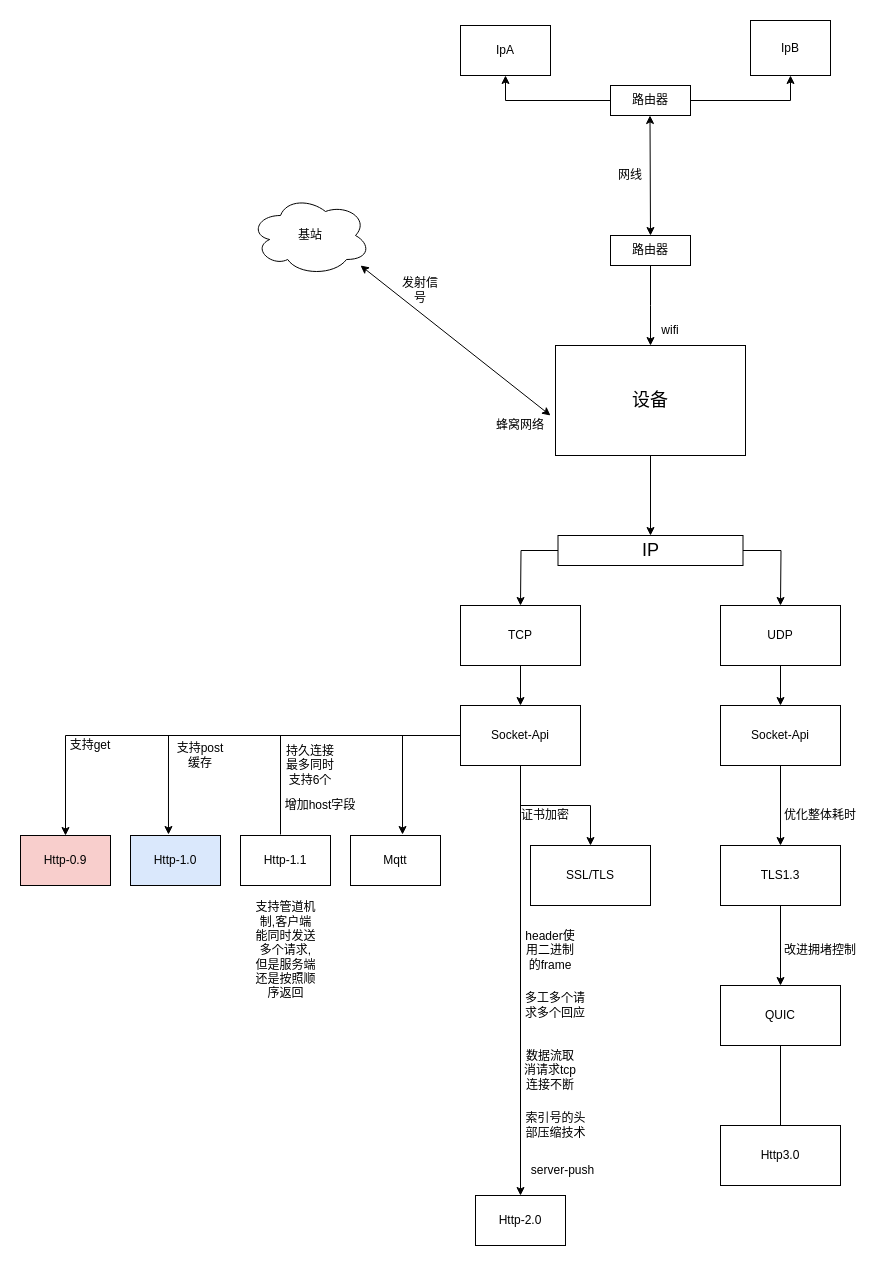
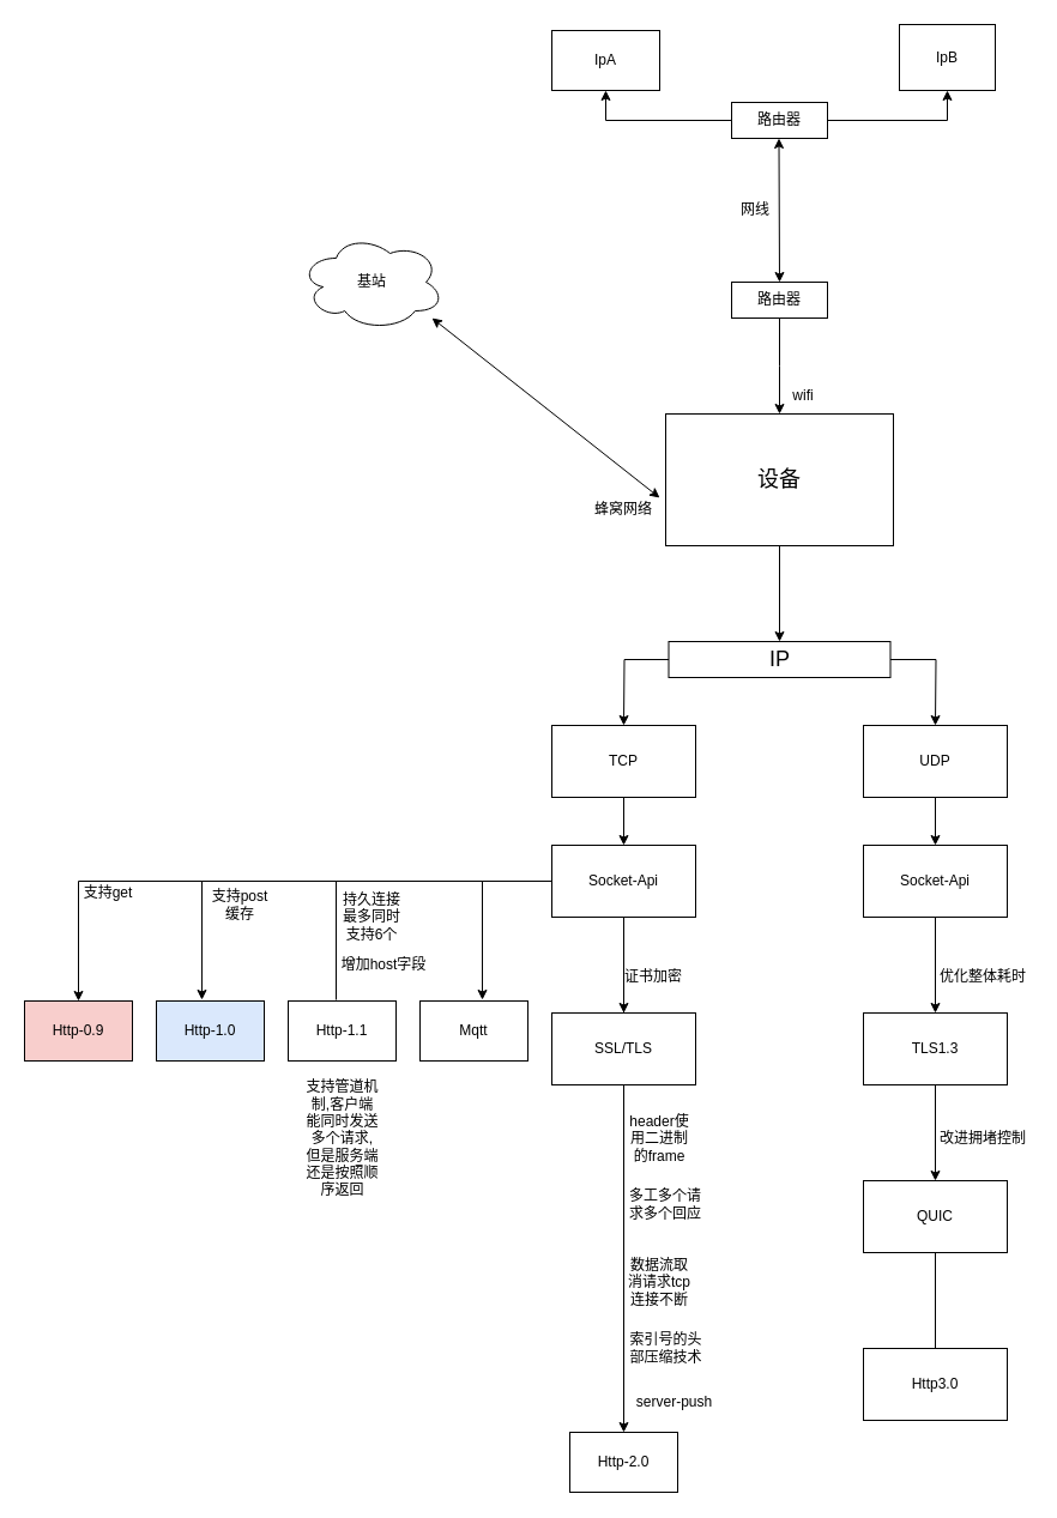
  <mxCell id="0" />
  <mxCell id="1" parent="0" />
  <mxCell id="2" style="edgeStyle=orthogonalEdgeStyle;rounded=0;orthogonalLoop=1;jettySize=auto;html=1;entryX=0.5;entryY=1;entryDx=0;entryDy=0;" parent="1" source="4" target="7" edge="1"><mxGeometry relative="1" as="geometry" /></mxCell>
  <mxCell id="3" style="edgeStyle=orthogonalEdgeStyle;rounded=0;orthogonalLoop=1;jettySize=auto;html=1;entryX=0.5;entryY=1;entryDx=0;entryDy=0;" parent="1" source="4" target="8" edge="1"><mxGeometry relative="1" as="geometry" /></mxCell>
  <mxCell id="4" value="路由器" style="rounded=0;whiteSpace=wrap;html=1;" parent="1" vertex="1"><mxGeometry x="610" y="85" width="80" height="30" as="geometry" /></mxCell>
  <mxCell id="5" value="" style="endArrow=classic;startArrow=classic;html=1;" parent="1" edge="1"><mxGeometry width="50" height="50" relative="1" as="geometry"><mxPoint x="650" y="235" as="sourcePoint" /><mxPoint x="649.5" y="115" as="targetPoint" /></mxGeometry></mxCell>
  <mxCell id="6" value="网线" style="text;html=1;strokeColor=none;fillColor=none;align=center;verticalAlign=middle;whiteSpace=wrap;rounded=0;" parent="1" vertex="1"><mxGeometry x="610" y="165" width="40" height="20" as="geometry" /></mxCell>
  <mxCell id="7" value="IpA" style="rounded=0;whiteSpace=wrap;html=1;" parent="1" vertex="1"><mxGeometry x="460" y="25" width="90" height="50" as="geometry" /></mxCell>
  <mxCell id="8" value="IpB" style="rounded=0;whiteSpace=wrap;html=1;" parent="1" vertex="1"><mxGeometry x="750" y="20" width="80" height="55" as="geometry" /></mxCell>
  <mxCell id="9" value="" style="edgeStyle=orthogonalEdgeStyle;rounded=0;orthogonalLoop=1;jettySize=auto;html=1;" parent="1" source="10" edge="1"><mxGeometry relative="1" as="geometry"><mxPoint x="650" y="345" as="targetPoint" /></mxGeometry></mxCell>
  <mxCell id="10" value="路由器" style="rounded=0;whiteSpace=wrap;html=1;" parent="1" vertex="1"><mxGeometry x="610" y="235" width="80" height="30" as="geometry" /></mxCell>
  <mxCell id="11" value="" style="edgeStyle=orthogonalEdgeStyle;rounded=0;orthogonalLoop=1;jettySize=auto;html=1;" edge="1" parent="1" source="12" target="15"><mxGeometry relative="1" as="geometry" /></mxCell>
  <mxCell id="12" value="&lt;font style=&quot;font-size: 18px&quot;&gt;设备&lt;/font&gt;" style="rounded=0;whiteSpace=wrap;html=1;" parent="1" vertex="1"><mxGeometry x="555" y="345" width="190" height="110" as="geometry" /></mxCell>
  <mxCell id="13" style="edgeStyle=orthogonalEdgeStyle;rounded=0;orthogonalLoop=1;jettySize=auto;html=1;" edge="1" parent="1" source="15"><mxGeometry relative="1" as="geometry"><mxPoint x="520" y="605" as="targetPoint" /></mxGeometry></mxCell>
  <mxCell id="14" style="edgeStyle=orthogonalEdgeStyle;rounded=0;orthogonalLoop=1;jettySize=auto;html=1;" edge="1" parent="1" source="15"><mxGeometry relative="1" as="geometry"><mxPoint x="780" y="605" as="targetPoint" /></mxGeometry></mxCell>
  <mxCell id="15" value="&lt;font style=&quot;font-size: 18px&quot;&gt;IP&lt;/font&gt;" style="rounded=0;whiteSpace=wrap;html=1;" vertex="1" parent="1"><mxGeometry x="557.5" y="535" width="185" height="30" as="geometry" /></mxCell>
  <mxCell id="16" value="wifi" style="text;html=1;strokeColor=none;fillColor=none;align=center;verticalAlign=middle;whiteSpace=wrap;rounded=0;" parent="1" vertex="1"><mxGeometry x="640" y="315" width="60" height="30" as="geometry" /></mxCell>
  <mxCell id="17" value="基站" style="ellipse;shape=cloud;whiteSpace=wrap;html=1;" parent="1" vertex="1"><mxGeometry x="250" y="195" width="120" height="80" as="geometry" /></mxCell>
  <mxCell id="18" value="" style="endArrow=classic;startArrow=classic;html=1;" parent="1" edge="1"><mxGeometry width="50" height="50" relative="1" as="geometry"><mxPoint x="550" y="415" as="sourcePoint" /><mxPoint x="360" y="265" as="targetPoint" /></mxGeometry></mxCell>
- <mxCell id="19" value="发射信号" style="text;html=1;strokeColor=none;fillColor=none;align=center;verticalAlign=middle;whiteSpace=wrap;rounded=0;" parent="1" vertex="1"><mxGeometry x="400" y="275" width="40" height="30" as="geometry" /></mxCell>
  <mxCell id="20" value="蜂窝网络" style="text;html=1;strokeColor=none;fillColor=none;align=center;verticalAlign=middle;whiteSpace=wrap;rounded=0;" parent="1" vertex="1"><mxGeometry x="490" y="415" width="60" height="20" as="geometry" /></mxCell>
  <mxCell id="21" value="" style="edgeStyle=orthogonalEdgeStyle;rounded=0;orthogonalLoop=1;jettySize=auto;html=1;" edge="1" parent="1" source="22" target="28"><mxGeometry relative="1" as="geometry" /></mxCell>
  <mxCell id="22" value="TCP" style="rounded=0;whiteSpace=wrap;html=1;" vertex="1" parent="1"><mxGeometry x="460" y="605" width="120" height="60" as="geometry" /></mxCell>
  <mxCell id="23" style="edgeStyle=orthogonalEdgeStyle;rounded=0;orthogonalLoop=1;jettySize=auto;html=1;entryX=0.5;entryY=0;entryDx=0;entryDy=0;exitX=0;exitY=0.5;exitDx=0;exitDy=0;" edge="1" parent="1" source="28" target="39"><mxGeometry relative="1" as="geometry" /></mxCell>
  <mxCell id="24" style="edgeStyle=orthogonalEdgeStyle;rounded=0;orthogonalLoop=1;jettySize=auto;html=1;entryX=0.422;entryY=-0.02;entryDx=0;entryDy=0;entryPerimeter=0;" edge="1" parent="1" target="41"><mxGeometry relative="1" as="geometry"><mxPoint x="280" y="834" as="sourcePoint" /><Array as="points"><mxPoint x="280" y="834" /><mxPoint x="280" y="735" /><mxPoint x="168" y="735" /></Array></mxGeometry></mxCell>
  <mxCell id="25" style="edgeStyle=orthogonalEdgeStyle;rounded=0;orthogonalLoop=1;jettySize=auto;html=1;entryX=0.5;entryY=0;entryDx=0;entryDy=0;" edge="1" parent="1" source="28" target="47"><mxGeometry relative="1" as="geometry" /></mxCell>
  <mxCell id="26" value="" style="edgeStyle=orthogonalEdgeStyle;rounded=0;orthogonalLoop=1;jettySize=auto;html=1;" edge="1" parent="1" source="28" target="29"><mxGeometry relative="1" as="geometry" /></mxCell>
  <mxCell id="27" style="edgeStyle=orthogonalEdgeStyle;rounded=0;orthogonalLoop=1;jettySize=auto;html=1;entryX=0.578;entryY=-0.02;entryDx=0;entryDy=0;entryPerimeter=0;" edge="1" parent="1" source="28" target="56"><mxGeometry relative="1" as="geometry" /></mxCell>
  <mxCell id="28" value="Socket-Api" style="rounded=0;whiteSpace=wrap;html=1;" vertex="1" parent="1"><mxGeometry x="460" y="705" width="120" height="60" as="geometry" /></mxCell>
- <mxCell id="29" value="SSL/TLS" style="rounded=0;whiteSpace=wrap;html=1;" vertex="1" parent="1"><mxGeometry x="530" y="845" width="120" height="60" as="geometry" /></mxCell>
+ <mxCell id="29" value="SSL/TLS" style="rounded=0;whiteSpace=wrap;html=1;" vertex="1" parent="1"><mxGeometry x="460" y="845" width="120" height="60" as="geometry" /></mxCell>
  <mxCell id="30" value="" style="edgeStyle=orthogonalEdgeStyle;rounded=0;orthogonalLoop=1;jettySize=auto;html=1;" edge="1" parent="1" source="31" target="33"><mxGeometry relative="1" as="geometry" /></mxCell>
  <mxCell id="31" value="UDP" style="rounded=0;whiteSpace=wrap;html=1;" vertex="1" parent="1"><mxGeometry x="720" y="605" width="120" height="60" as="geometry" /></mxCell>
  <mxCell id="32" value="" style="edgeStyle=orthogonalEdgeStyle;rounded=0;orthogonalLoop=1;jettySize=auto;html=1;" edge="1" parent="1" source="33" target="35"><mxGeometry relative="1" as="geometry" /></mxCell>
  <mxCell id="33" value="Socket-Api" style="rounded=0;whiteSpace=wrap;html=1;" vertex="1" parent="1"><mxGeometry x="720" y="705" width="120" height="60" as="geometry" /></mxCell>
  <mxCell id="34" value="" style="edgeStyle=orthogonalEdgeStyle;rounded=0;orthogonalLoop=1;jettySize=auto;html=1;" edge="1" parent="1" source="35" target="37"><mxGeometry relative="1" as="geometry" /></mxCell>
  <mxCell id="35" value="TLS1.3" style="rounded=0;whiteSpace=wrap;html=1;" vertex="1" parent="1"><mxGeometry x="720" y="845" width="120" height="60" as="geometry" /></mxCell>
  <mxCell id="36" value="" style="edgeStyle=orthogonalEdgeStyle;rounded=0;orthogonalLoop=1;jettySize=auto;html=1;endArrow=none;" edge="1" parent="1" source="37" target="38"><mxGeometry relative="1" as="geometry" /></mxCell>
  <mxCell id="37" value="QUIC" style="rounded=0;whiteSpace=wrap;html=1;" vertex="1" parent="1"><mxGeometry x="720" y="985" width="120" height="60" as="geometry" /></mxCell>
  <mxCell id="38" value="Http3.0" style="rounded=0;whiteSpace=wrap;html=1;" vertex="1" parent="1"><mxGeometry x="720" y="1125" width="120" height="60" as="geometry" /></mxCell>
  <mxCell id="39" value="Http-0.9" style="rounded=0;whiteSpace=wrap;html=1;fillColor=#f8cecc;" vertex="1" parent="1"><mxGeometry x="20" y="835" width="90" height="50" as="geometry" /></mxCell>
  <mxCell id="40" value="支持get" style="text;html=1;strokeColor=none;fillColor=none;align=center;verticalAlign=middle;whiteSpace=wrap;rounded=0;" vertex="1" parent="1"><mxGeometry x="60" y="735" width="60" height="20" as="geometry" /></mxCell>
  <mxCell id="41" value="Http-1.0" style="rounded=0;whiteSpace=wrap;html=1;fillColor=#dae8fc;" vertex="1" parent="1"><mxGeometry x="130" y="835" width="90" height="50" as="geometry" /></mxCell>
  <mxCell id="42" value="支持post&lt;br&gt;缓存" style="text;html=1;strokeColor=none;fillColor=none;align=center;verticalAlign=middle;whiteSpace=wrap;rounded=0;" vertex="1" parent="1"><mxGeometry x="170" y="735" width="60" height="40" as="geometry" /></mxCell>
  <mxCell id="43" value="Http-1.1" style="rounded=0;whiteSpace=wrap;html=1;" vertex="1" parent="1"><mxGeometry x="240" y="835" width="90" height="50" as="geometry" /></mxCell>
  <mxCell id="44" value="持久连接最多同时支持6个" style="text;html=1;strokeColor=none;fillColor=none;align=center;verticalAlign=middle;whiteSpace=wrap;rounded=0;" vertex="1" parent="1"><mxGeometry x="280" y="735" width="60" height="60" as="geometry" /></mxCell>
  <mxCell id="45" value="支持管道机制,客户端能同时发送多个请求,但是服务端还是按照顺序返回" style="text;html=1;strokeColor=none;fillColor=none;align=center;verticalAlign=middle;whiteSpace=wrap;rounded=0;" vertex="1" parent="1"><mxGeometry x="252.5" y="885" width="65" height="130" as="geometry" /></mxCell>
  <mxCell id="46" value="增加host字段" style="text;html=1;strokeColor=none;fillColor=none;align=center;verticalAlign=middle;whiteSpace=wrap;rounded=0;" vertex="1" parent="1"><mxGeometry x="280" y="795" width="80" height="20" as="geometry" /></mxCell>
  <mxCell id="47" value="Http-2.0" style="rounded=0;whiteSpace=wrap;html=1;" vertex="1" parent="1"><mxGeometry x="475" y="1195" width="90" height="50" as="geometry" /></mxCell>
  <mxCell id="48" value="header使用二进制的frame" style="text;html=1;strokeColor=none;fillColor=none;align=center;verticalAlign=middle;whiteSpace=wrap;rounded=0;" vertex="1" parent="1"><mxGeometry x="520" y="925" width="60" height="50" as="geometry" /></mxCell>
  <mxCell id="49" value="多工多个请求多个回应" style="text;html=1;strokeColor=none;fillColor=none;align=center;verticalAlign=middle;whiteSpace=wrap;rounded=0;" vertex="1" parent="1"><mxGeometry x="520" y="985" width="70" height="40" as="geometry" /></mxCell>
  <mxCell id="50" value="数据流取消请求tcp连接不断" style="text;html=1;strokeColor=none;fillColor=none;align=center;verticalAlign=middle;whiteSpace=wrap;rounded=0;" vertex="1" parent="1"><mxGeometry x="520" y="1045" width="60" height="50" as="geometry" /></mxCell>
  <mxCell id="51" value="server-push" style="text;html=1;strokeColor=none;fillColor=none;align=center;verticalAlign=middle;whiteSpace=wrap;rounded=0;" vertex="1" parent="1"><mxGeometry x="515" y="1155" width="95" height="30" as="geometry" /></mxCell>
  <mxCell id="52" value="索引号的头部压缩技术" style="text;html=1;strokeColor=none;fillColor=none;align=center;verticalAlign=middle;whiteSpace=wrap;rounded=0;" vertex="1" parent="1"><mxGeometry x="522.5" y="1115" width="65" height="20" as="geometry" /></mxCell>
  <mxCell id="53" value="证书加密" style="text;html=1;strokeColor=none;fillColor=none;align=center;verticalAlign=middle;whiteSpace=wrap;rounded=0;" vertex="1" parent="1"><mxGeometry x="515" y="795" width="60" height="40" as="geometry" /></mxCell>
  <mxCell id="54" value="优化整体耗时" style="text;html=1;strokeColor=none;fillColor=none;align=center;verticalAlign=middle;whiteSpace=wrap;rounded=0;" vertex="1" parent="1"><mxGeometry x="780" y="800" width="80" height="30" as="geometry" /></mxCell>
  <mxCell id="55" value="改进拥堵控制" style="text;html=1;strokeColor=none;fillColor=none;align=center;verticalAlign=middle;whiteSpace=wrap;rounded=0;" vertex="1" parent="1"><mxGeometry x="780" y="935" width="80" height="30" as="geometry" /></mxCell>
  <mxCell id="56" value="Mqtt" style="rounded=0;whiteSpace=wrap;html=1;" vertex="1" parent="1"><mxGeometry x="350" y="835" width="90" height="50" as="geometry" /></mxCell>
